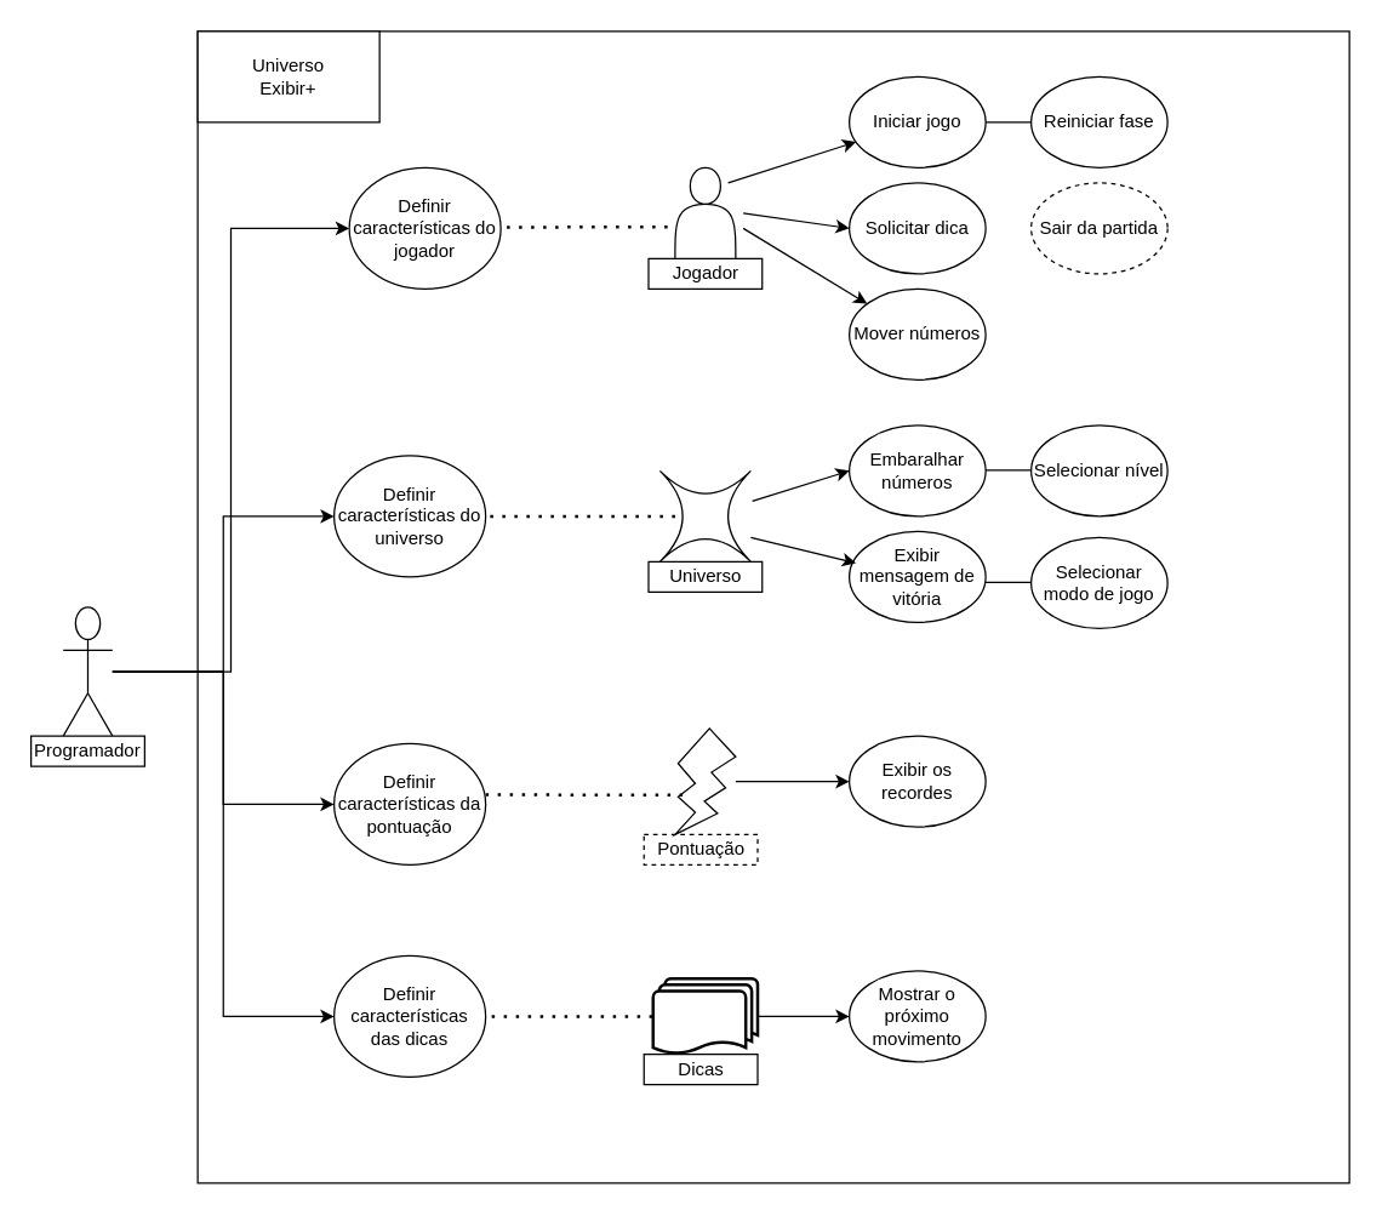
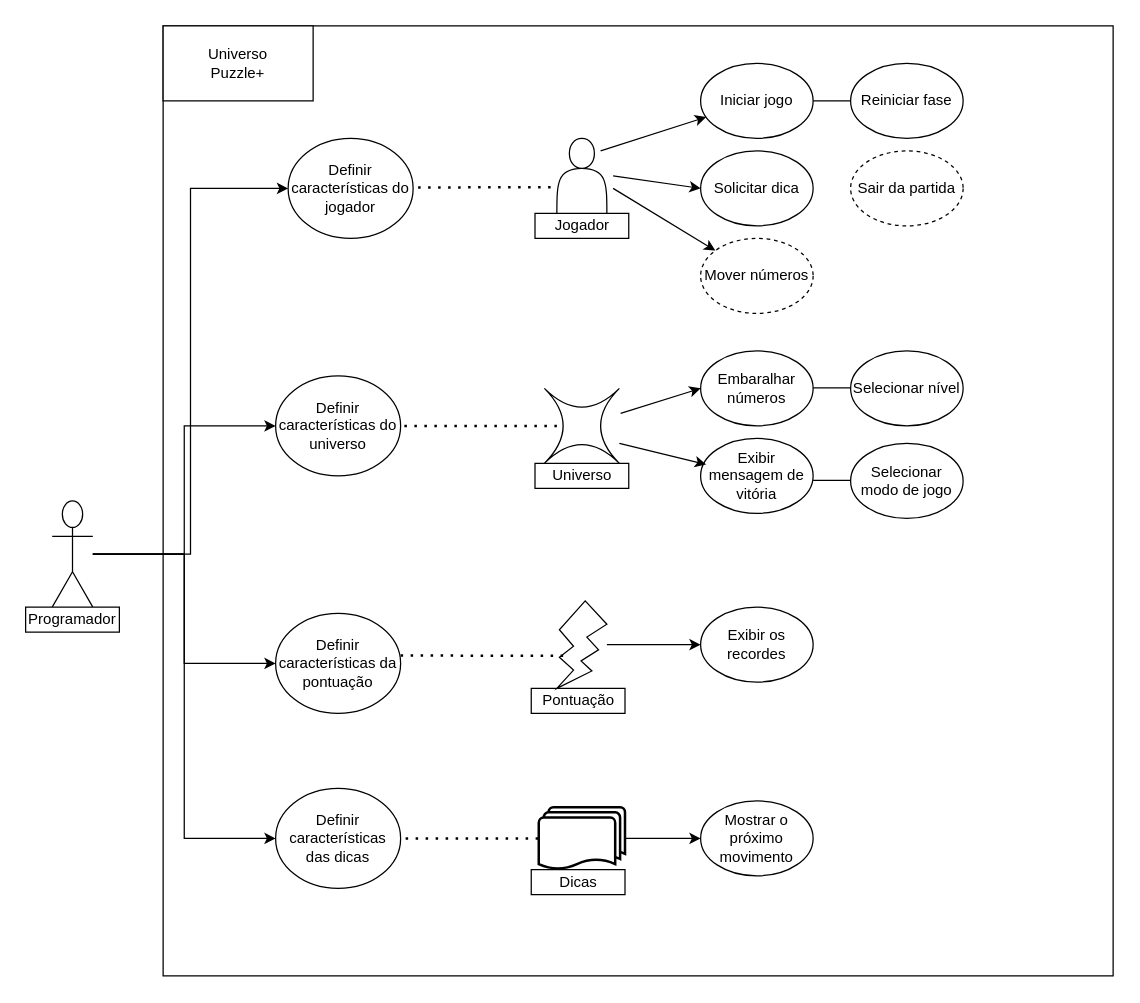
  <mxCell id="0" />
  <mxCell id="1" parent="0" />
  <mxCell id="2" value="" style="whiteSpace=wrap;html=1;aspect=fixed;" vertex="1" parent="1"><mxGeometry x="130" y="20" width="760" height="760" as="geometry" /></mxCell>
- <mxCell id="3" value="Universo&lt;br&gt;Exibir+" style="rounded=0;whiteSpace=wrap;html=1;" vertex="1" parent="1"><mxGeometry x="130" y="20" width="120" height="60" as="geometry" /></mxCell>
+ <mxCell id="3" value="Universo&lt;br&gt;Puzzle+" style="rounded=0;whiteSpace=wrap;html=1;" vertex="1" parent="1"><mxGeometry x="130" y="20" width="120" height="60" as="geometry" /></mxCell>
  <mxCell id="4" value="Definir características do jogador" style="ellipse;whiteSpace=wrap;html=1;" vertex="1" parent="1"><mxGeometry x="230" y="110" width="100" height="80" as="geometry" /></mxCell>
  <mxCell id="5" value="Definir características do universo" style="ellipse;whiteSpace=wrap;html=1;" vertex="1" parent="1"><mxGeometry x="220" y="300" width="100" height="80" as="geometry" /></mxCell>
  <mxCell id="6" value="Jogador" style="rounded=0;whiteSpace=wrap;html=1;" vertex="1" parent="1"><mxGeometry x="427.5" y="170" width="75" height="20" as="geometry" /></mxCell>
  <mxCell id="7" value="Iniciar jogo" style="ellipse;whiteSpace=wrap;html=1;" vertex="1" parent="1"><mxGeometry x="560" y="50" width="90" height="60" as="geometry" /></mxCell>
  <mxCell id="8" value="Solicitar dica" style="ellipse;whiteSpace=wrap;html=1;" vertex="1" parent="1"><mxGeometry x="560" y="120" width="90" height="60" as="geometry" /></mxCell>
- <mxCell id="9" value="Mover números" style="ellipse;whiteSpace=wrap;html=1;" vertex="1" parent="1"><mxGeometry x="560" y="190" width="90" height="60" as="geometry" /></mxCell>
+ <mxCell id="9" value="Mover números" style="ellipse;whiteSpace=wrap;html=1;dashed=1;" vertex="1" parent="1"><mxGeometry x="560" y="190" width="90" height="60" as="geometry" /></mxCell>
  <mxCell id="10" value="Reiniciar fase" style="ellipse;whiteSpace=wrap;html=1;" vertex="1" parent="1"><mxGeometry x="680" y="50" width="90" height="60" as="geometry" /></mxCell>
  <mxCell id="11" value="Sair da partida" style="ellipse;whiteSpace=wrap;html=1;dashed=1;" vertex="1" parent="1"><mxGeometry x="680" y="120" width="90" height="60" as="geometry" /></mxCell>
  <mxCell id="12" value="" style="endArrow=classic;html=1;rounded=0;" edge="1" parent="1" target="7"><mxGeometry width="50" height="50" relative="1" as="geometry"><mxPoint x="480" y="120" as="sourcePoint" /><mxPoint x="530" y="70" as="targetPoint" /></mxGeometry></mxCell>
  <mxCell id="13" style="edgeStyle=orthogonalEdgeStyle;rounded=0;orthogonalLoop=1;jettySize=auto;html=1;exitX=0.5;exitY=1;exitDx=0;exitDy=0;" edge="1" parent="1" source="8" target="8"><mxGeometry relative="1" as="geometry" /></mxCell>
  <mxCell id="14" value="" style="endArrow=classic;html=1;rounded=0;entryX=0;entryY=0.5;entryDx=0;entryDy=0;" edge="1" parent="1" target="8"><mxGeometry width="50" height="50" relative="1" as="geometry"><mxPoint x="490" y="140" as="sourcePoint" /><mxPoint x="660" y="132" as="targetPoint" /></mxGeometry></mxCell>
  <mxCell id="15" value="" style="endArrow=classic;html=1;rounded=0;" edge="1" parent="1" target="9"><mxGeometry width="50" height="50" relative="1" as="geometry"><mxPoint x="490" y="150" as="sourcePoint" /><mxPoint x="660" y="152" as="targetPoint" /></mxGeometry></mxCell>
  <mxCell id="16" value="" style="endArrow=none;html=1;rounded=0;" edge="1" parent="1" target="10"><mxGeometry width="50" height="50" relative="1" as="geometry"><mxPoint x="650" y="80" as="sourcePoint" /><mxPoint x="700" y="30" as="targetPoint" /></mxGeometry></mxCell>
  <mxCell id="17" value="" style="shape=switch;whiteSpace=wrap;html=1;" vertex="1" parent="1"><mxGeometry x="435" y="310" width="60" height="60" as="geometry" /></mxCell>
  <mxCell id="18" value="Universo" style="rounded=0;whiteSpace=wrap;html=1;" vertex="1" parent="1"><mxGeometry x="427.5" y="370" width="75" height="20" as="geometry" /></mxCell>
  <mxCell id="19" value="Embaralhar números" style="ellipse;whiteSpace=wrap;html=1;" vertex="1" parent="1"><mxGeometry x="560" y="280" width="90" height="60" as="geometry" /></mxCell>
  <mxCell id="20" value="Exibir mensagem de vitória" style="ellipse;whiteSpace=wrap;html=1;" vertex="1" parent="1"><mxGeometry x="560" y="350" width="90" height="60" as="geometry" /></mxCell>
  <mxCell id="21" value="Selecionar nível" style="ellipse;whiteSpace=wrap;html=1;" vertex="1" parent="1"><mxGeometry x="680" y="280" width="90" height="60" as="geometry" /></mxCell>
  <mxCell id="22" value="Selecionar modo de jogo" style="ellipse;whiteSpace=wrap;html=1;" vertex="1" parent="1"><mxGeometry x="680" y="354" width="90" height="60" as="geometry" /></mxCell>
  <mxCell id="23" value="" style="endArrow=classic;html=1;rounded=0;" edge="1" parent="1"><mxGeometry width="50" height="50" relative="1" as="geometry"><mxPoint x="496" y="330" as="sourcePoint" /><mxPoint x="560" y="310" as="targetPoint" /></mxGeometry></mxCell>
  <mxCell id="24" value="" style="endArrow=classic;html=1;rounded=0;entryX=0.049;entryY=0.347;entryDx=0;entryDy=0;entryPerimeter=0;" edge="1" parent="1" target="20"><mxGeometry width="50" height="50" relative="1" as="geometry"><mxPoint x="495" y="354" as="sourcePoint" /><mxPoint x="559" y="334" as="targetPoint" /></mxGeometry></mxCell>
  <mxCell id="25" value="" style="endArrow=none;html=1;rounded=0;" edge="1" parent="1"><mxGeometry width="50" height="50" relative="1" as="geometry"><mxPoint x="650" y="309.5" as="sourcePoint" /><mxPoint x="680" y="309.5" as="targetPoint" /></mxGeometry></mxCell>
  <mxCell id="26" value="" style="endArrow=none;html=1;rounded=0;" edge="1" parent="1"><mxGeometry width="50" height="50" relative="1" as="geometry"><mxPoint x="650" y="383.5" as="sourcePoint" /><mxPoint x="680" y="383.5" as="targetPoint" /></mxGeometry></mxCell>
  <mxCell id="27" value="" style="shape=actor;whiteSpace=wrap;html=1;" vertex="1" parent="1"><mxGeometry x="445" y="110" width="40" height="60" as="geometry" /></mxCell>
- <mxCell id="28" value="Pontuação" style="rounded=0;whiteSpace=wrap;html=1;dashed=1;" vertex="1" parent="1"><mxGeometry x="424.5" y="550" width="75" height="20" as="geometry" /></mxCell>
+ <mxCell id="28" value="Pontuação" style="rounded=0;whiteSpace=wrap;html=1;" vertex="1" parent="1"><mxGeometry x="424.5" y="550" width="75" height="20" as="geometry" /></mxCell>
  <mxCell id="29" value="" style="edgeStyle=orthogonalEdgeStyle;rounded=0;orthogonalLoop=1;jettySize=auto;html=1;" edge="1" parent="1" source="30" target="31"><mxGeometry relative="1" as="geometry" /></mxCell>
  <mxCell id="30" value="" style="verticalLabelPosition=bottom;verticalAlign=top;html=1;shape=mxgraph.basic.flash" vertex="1" parent="1"><mxGeometry x="445" y="480" width="40" height="70" as="geometry" /></mxCell>
  <mxCell id="31" value="Exibir os recordes" style="ellipse;whiteSpace=wrap;html=1;" vertex="1" parent="1"><mxGeometry x="560" y="485" width="90" height="60" as="geometry" /></mxCell>
  <mxCell id="32" value="" style="edgeStyle=orthogonalEdgeStyle;rounded=0;orthogonalLoop=1;jettySize=auto;html=1;" edge="1" parent="1" source="33" target="35"><mxGeometry relative="1" as="geometry" /></mxCell>
  <mxCell id="33" value="" style="strokeWidth=2;html=1;shape=mxgraph.flowchart.multi-document;whiteSpace=wrap;" vertex="1" parent="1"><mxGeometry x="430.5" y="645" width="69" height="50" as="geometry" /></mxCell>
  <mxCell id="34" value="Dicas" style="rounded=0;whiteSpace=wrap;html=1;" vertex="1" parent="1"><mxGeometry x="424.5" y="695" width="75" height="20" as="geometry" /></mxCell>
  <mxCell id="35" value="Mostrar o próximo movimento" style="ellipse;whiteSpace=wrap;html=1;" vertex="1" parent="1"><mxGeometry x="560" y="640" width="90" height="60" as="geometry" /></mxCell>
  <mxCell id="36" value="" style="endArrow=none;dashed=1;html=1;dashPattern=1 3;strokeWidth=2;rounded=0;endSize=0;startSize=0;entryX=1;entryY=0.5;entryDx=0;entryDy=0;" edge="1" parent="1" target="5"><mxGeometry width="50" height="50" relative="1" as="geometry"><mxPoint x="445" y="340" as="sourcePoint" /><mxPoint x="315" y="390" as="targetPoint" /></mxGeometry></mxCell>
  <mxCell id="37" value="Definir características da pontuação" style="ellipse;whiteSpace=wrap;html=1;" vertex="1" parent="1"><mxGeometry x="220" y="490" width="100" height="80" as="geometry" /></mxCell>
  <mxCell id="38" value="Definir características das dicas" style="ellipse;whiteSpace=wrap;html=1;" vertex="1" parent="1"><mxGeometry x="220" y="630" width="100" height="80" as="geometry" /></mxCell>
  <mxCell id="39" style="edgeStyle=orthogonalEdgeStyle;rounded=0;orthogonalLoop=1;jettySize=auto;html=1;entryX=0;entryY=0.5;entryDx=0;entryDy=0;" edge="1" parent="1" source="43" target="4"><mxGeometry relative="1" as="geometry" /></mxCell>
  <mxCell id="40" style="edgeStyle=orthogonalEdgeStyle;rounded=0;orthogonalLoop=1;jettySize=auto;html=1;entryX=0;entryY=0.5;entryDx=0;entryDy=0;" edge="1" parent="1" source="43" target="5"><mxGeometry relative="1" as="geometry" /></mxCell>
  <mxCell id="41" style="edgeStyle=orthogonalEdgeStyle;rounded=0;orthogonalLoop=1;jettySize=auto;html=1;entryX=0;entryY=0.5;entryDx=0;entryDy=0;" edge="1" parent="1" source="43" target="37"><mxGeometry relative="1" as="geometry" /></mxCell>
  <mxCell id="42" style="edgeStyle=orthogonalEdgeStyle;rounded=0;orthogonalLoop=1;jettySize=auto;html=1;entryX=0;entryY=0.5;entryDx=0;entryDy=0;" edge="1" parent="1" source="43" target="38"><mxGeometry relative="1" as="geometry" /></mxCell>
  <mxCell id="43" value="Actor" style="shape=umlActor;verticalLabelPosition=bottom;verticalAlign=top;html=1;outlineConnect=0;" vertex="1" parent="1"><mxGeometry x="41.25" y="400" width="32.5" height="85" as="geometry" /></mxCell>
  <mxCell id="44" value="Programador" style="rounded=0;whiteSpace=wrap;html=1;" vertex="1" parent="1"><mxGeometry x="20" y="485" width="75" height="20" as="geometry" /></mxCell>
  <mxCell id="45" value="" style="endArrow=none;dashed=1;html=1;dashPattern=1 3;strokeWidth=2;rounded=0;endSize=0;startSize=0;entryX=1;entryY=0.5;entryDx=0;entryDy=0;exitX=0.125;exitY=0.626;exitDx=0;exitDy=0;exitPerimeter=0;" edge="1" parent="1" source="30"><mxGeometry width="50" height="50" relative="1" as="geometry"><mxPoint x="410" y="524" as="sourcePoint" /><mxPoint x="320" y="523.79" as="targetPoint" /></mxGeometry></mxCell>
  <mxCell id="46" value="" style="endArrow=none;dashed=1;html=1;dashPattern=1 3;strokeWidth=2;rounded=0;endSize=0;startSize=0;entryX=1;entryY=0.5;entryDx=0;entryDy=0;" edge="1" parent="1"><mxGeometry width="50" height="50" relative="1" as="geometry"><mxPoint x="430" y="670" as="sourcePoint" /><mxPoint x="320" y="670" as="targetPoint" /></mxGeometry></mxCell>
  <mxCell id="47" value="" style="endArrow=none;dashed=1;html=1;dashPattern=1 3;strokeWidth=2;rounded=0;endSize=0;startSize=0;entryX=1;entryY=0.5;entryDx=0;entryDy=0;" edge="1" parent="1"><mxGeometry width="50" height="50" relative="1" as="geometry"><mxPoint x="440" y="149" as="sourcePoint" /><mxPoint x="330" y="149.33" as="targetPoint" /></mxGeometry></mxCell>
